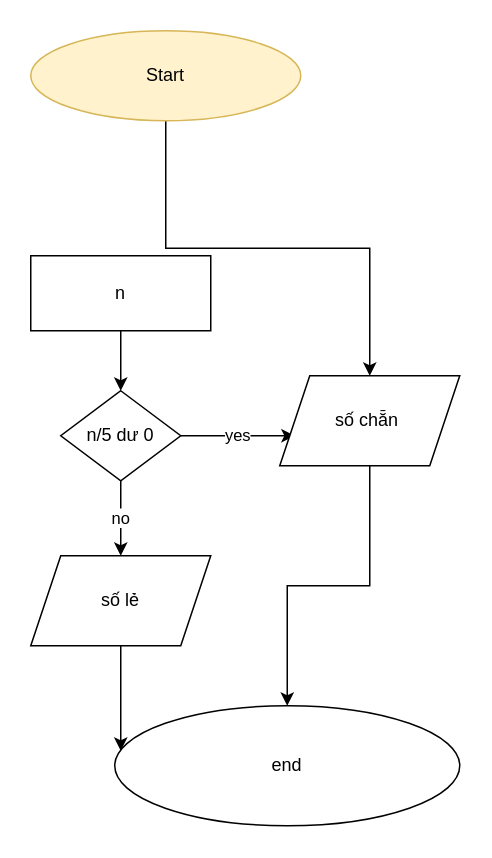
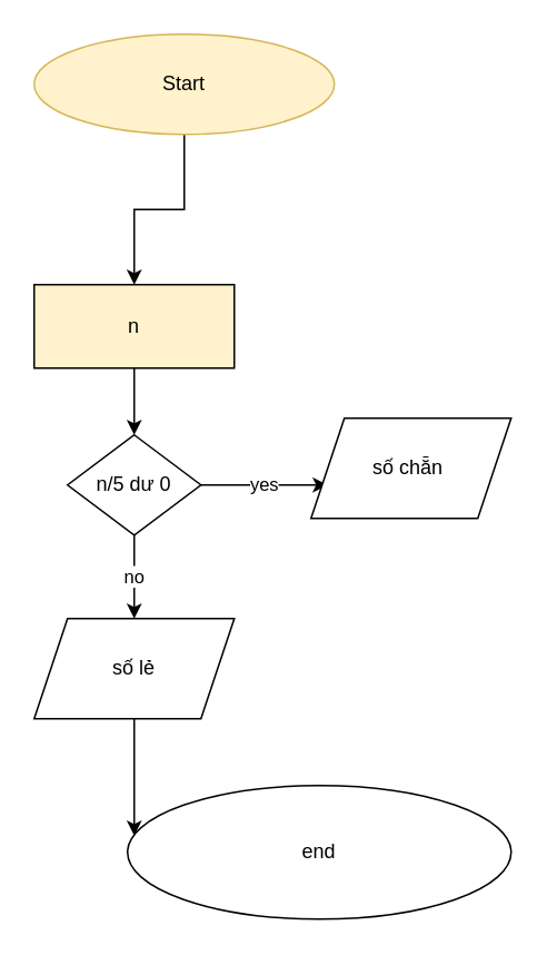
  <mxCell id="0" />
  <mxCell id="1" parent="0" />
- <mxCell id="2" style="edgeStyle=orthogonalEdgeStyle;rounded=0;orthogonalLoop=1;jettySize=auto;html=1;exitX=0.5;exitY=1;exitDx=0;exitDy=0;" edge="1" parent="1" source="3" target="10"><mxGeometry relative="1" as="geometry"><mxPoint x="80" y="200" as="targetPoint" /></mxGeometry></mxCell>
+ <mxCell id="2" style="edgeStyle=orthogonalEdgeStyle;rounded=0;orthogonalLoop=1;jettySize=auto;html=1;exitX=0.5;exitY=1;exitDx=0;exitDy=0;" edge="1" parent="1" source="3" target="5"><mxGeometry relative="1" as="geometry"><mxPoint x="80" y="200" as="targetPoint" /></mxGeometry></mxCell>
  <mxCell id="3" value="Start" style="ellipse;whiteSpace=wrap;html=1;fillColor=#fff2cc;strokeColor=#d6b656;" vertex="1" parent="1"><mxGeometry x="20" y="20" width="180" height="60" as="geometry" /></mxCell>
  <mxCell id="4" style="edgeStyle=orthogonalEdgeStyle;rounded=0;orthogonalLoop=1;jettySize=auto;html=1;exitX=0.5;exitY=1;exitDx=0;exitDy=0;" edge="1" parent="1" source="5" target="8"><mxGeometry relative="1" as="geometry"><mxPoint x="80" y="260" as="targetPoint" /></mxGeometry></mxCell>
- <mxCell id="5" value="n" style="rounded=0;whiteSpace=wrap;html=1;" vertex="1" parent="1"><mxGeometry x="20" y="170" width="120" height="50" as="geometry" /></mxCell>
+ <mxCell id="5" value="n" style="rounded=0;whiteSpace=wrap;html=1;fillColor=#fff2cc;" vertex="1" parent="1"><mxGeometry x="20" y="170" width="120" height="50" as="geometry" /></mxCell>
  <mxCell id="6" value="yes" style="edgeStyle=orthogonalEdgeStyle;rounded=0;orthogonalLoop=1;jettySize=auto;html=1;exitX=1;exitY=0.5;exitDx=0;exitDy=0;" edge="1" parent="1" source="8"><mxGeometry relative="1" as="geometry"><mxPoint x="196" y="290" as="targetPoint" /></mxGeometry></mxCell>
  <mxCell id="7" value="no" style="edgeStyle=orthogonalEdgeStyle;rounded=0;orthogonalLoop=1;jettySize=auto;html=1;exitX=0.5;exitY=1;exitDx=0;exitDy=0;" edge="1" parent="1" source="8"><mxGeometry relative="1" as="geometry"><mxPoint x="80" y="370" as="targetPoint" /></mxGeometry></mxCell>
  <mxCell id="8" value="n/5 dư 0" style="rhombus;whiteSpace=wrap;html=1;" vertex="1" parent="1"><mxGeometry x="40" y="260" width="80" height="60" as="geometry" /></mxCell>
- <mxCell id="9" style="edgeStyle=orthogonalEdgeStyle;rounded=0;orthogonalLoop=1;jettySize=auto;html=1;exitX=0.5;exitY=1;exitDx=0;exitDy=0;" edge="1" parent="1" source="10" target="13"><mxGeometry relative="1" as="geometry"><mxPoint x="246" y="510" as="targetPoint" /></mxGeometry></mxCell>
  <mxCell id="10" value="số chẵn&amp;nbsp;" style="shape=parallelogram;perimeter=parallelogramPerimeter;whiteSpace=wrap;html=1;fixedSize=1;" vertex="1" parent="1"><mxGeometry x="186" y="250" width="120" height="60" as="geometry" /></mxCell>
  <mxCell id="11" style="edgeStyle=orthogonalEdgeStyle;rounded=0;orthogonalLoop=1;jettySize=auto;html=1;" edge="1" parent="1" source="12"><mxGeometry relative="1" as="geometry"><mxPoint x="80" y="500" as="targetPoint" /></mxGeometry></mxCell>
  <mxCell id="12" value="số lẻ" style="shape=parallelogram;perimeter=parallelogramPerimeter;whiteSpace=wrap;html=1;fixedSize=1;" vertex="1" parent="1"><mxGeometry x="20" y="370" width="120" height="60" as="geometry" /></mxCell>
  <mxCell id="13" value="end" style="ellipse;whiteSpace=wrap;html=1;" vertex="1" parent="1"><mxGeometry x="76" y="470" width="230" height="80" as="geometry" /></mxCell>
